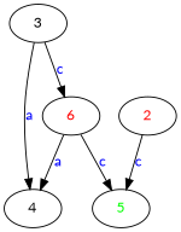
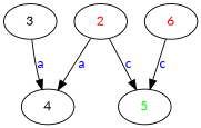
  digraph {
    fontname=Lato
    node [fontname=Lato]
    edge [fontname=Lato]
    3
    4
    n3 [label=<<font color="red">6</font>>]
    n4 [label=<<font color="red">2</font>>]
    n5 [label=<<font color="green">5</font>>]
    3 -> 4 [label=<<font color="blue">a</font>>]
-   3 -> n3 [label=<<font color="blue">c</font>>]
    n3 -> n5 [label=<<font color="blue">c</font>>]
-   n3 -> 4 [label=<<font color="blue">a</font>>]
+   n4 -> 4 [label=<<font color="blue">a</font>>]
    n4 -> n5 [label=<<font color="blue">c</font>>]
  }
